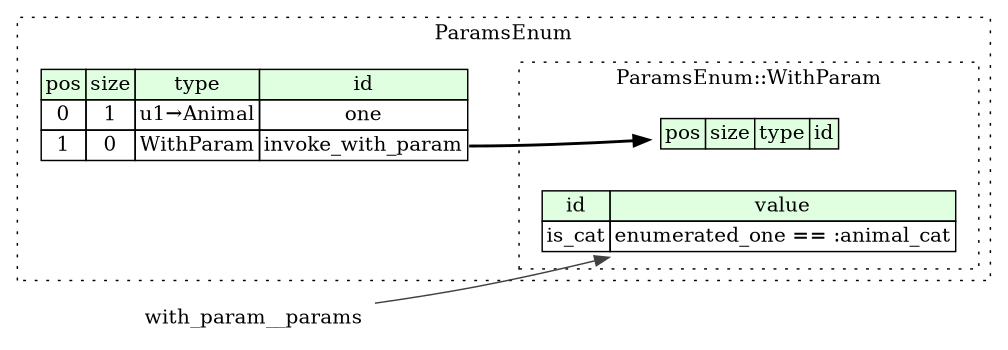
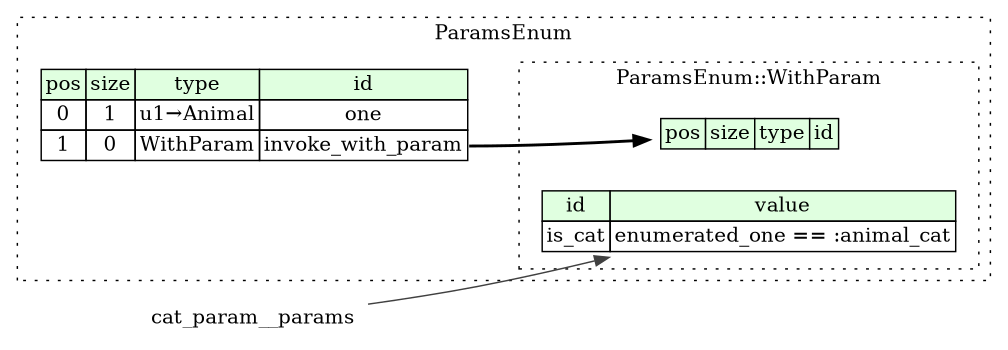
  digraph {
    rankdir=LR
    node [shape=plaintext]
    n1 [label=<<TABLE BORDER="0" CELLBORDER="1" CELLSPACING="0"> 				<TR><TD BGCOLOR="#E0FFE0">pos</TD><TD BGCOLOR="#E0FFE0">size</TD><TD BGCOLOR="#E0FFE0">type</TD><TD BGCOLOR="#E0FFE0">id</TD></TR> 			</TABLE>>]
    n2 [label=<<TABLE BORDER="0" CELLBORDER="1" CELLSPACING="0"> 				<TR><TD BGCOLOR="#E0FFE0">id</TD><TD BGCOLOR="#E0FFE0">value</TD></TR> 				<TR><TD>is_cat</TD><TD>enumerated_one == :animal_cat</TD></TR> 			</TABLE>>]
    n3 [label=<<TABLE BORDER="0" CELLBORDER="1" CELLSPACING="0"> 			<TR><TD BGCOLOR="#E0FFE0">pos</TD><TD BGCOLOR="#E0FFE0">size</TD><TD BGCOLOR="#E0FFE0">type</TD><TD BGCOLOR="#E0FFE0">id</TD></TR> 			<TR><TD PORT="one_pos">0</TD><TD PORT="one_size">1</TD><TD>u1→Animal</TD><TD PORT="one_type">one</TD></TR> 			<TR><TD PORT="invoke_with_param_pos">1</TD><TD PORT="invoke_with_param_size">0</TD><TD>WithParam</TD><TD PORT="invoke_with_param_type">invoke_with_param</TD></TR> 		</TABLE>>]
-   with_param__params
+   with_param__params [label=cat_param__params]
    subgraph cluster_1 {
      label=ParamsEnum
      style=dotted
      n3
      subgraph cluster_2 {
        label="ParamsEnum::WithParam"
        style=dotted
        n1
        n2
      }
    }
    n3 -> n1 [style=bold tailport=invoke_with_param_type]
    with_param__params -> n2 [color="#404040" tailport=enumerated_one_type]
  }
